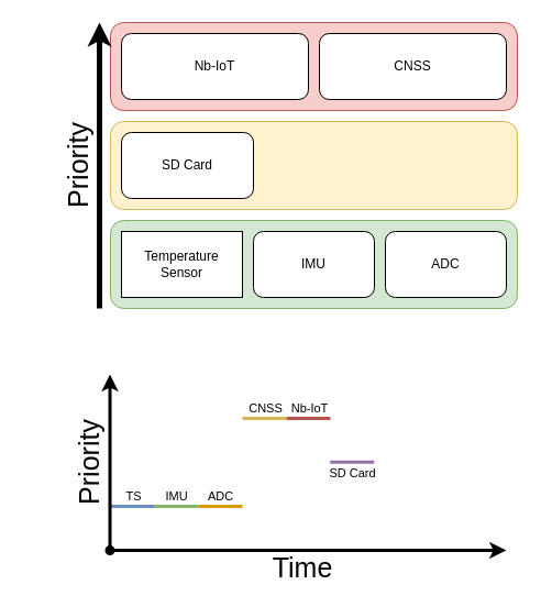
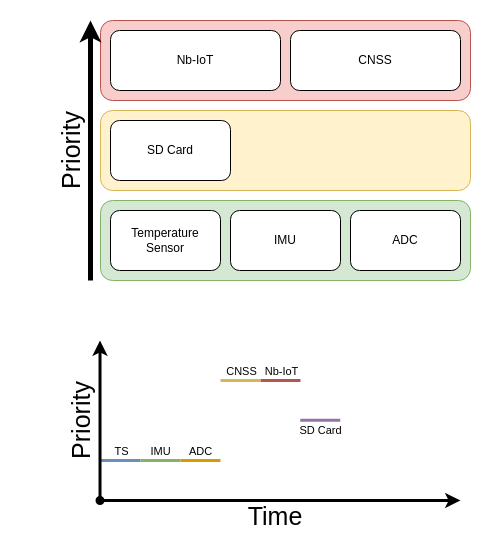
  <mxCell id="0" />
  <mxCell id="1" parent="0" />
  <mxCell id="2" value="" style="rounded=1;whiteSpace=wrap;html=1;fillColor=#fff2cc;strokeColor=#d6b656;" parent="1" vertex="1"><mxGeometry x="100" y="110" width="370" height="80" as="geometry" /></mxCell>
  <mxCell id="3" value="" style="rounded=1;whiteSpace=wrap;html=1;fillColor=#f8cecc;strokeColor=#b85450;" parent="1" vertex="1"><mxGeometry x="100" y="20" width="370" height="80" as="geometry" /></mxCell>
  <mxCell id="4" value="" style="rounded=1;whiteSpace=wrap;html=1;fillColor=#d5e8d4;strokeColor=#82b366;" parent="1" vertex="1"><mxGeometry x="100" y="200" width="370" height="80" as="geometry" /></mxCell>
  <mxCell id="5" value="Nb-IoT" style="rounded=1;whiteSpace=wrap;html=1;" parent="1" vertex="1"><mxGeometry x="110" y="30" width="170" height="60" as="geometry" /></mxCell>
- <mxCell id="6" value="Temperature Sensor" style="whiteSpace=wrap;html=1;rounded=0;" parent="1" vertex="1"><mxGeometry x="110" y="210" width="110" height="60" as="geometry" /></mxCell>
+ <mxCell id="6" value="Temperature Sensor" style="rounded=1;whiteSpace=wrap;html=1;" parent="1" vertex="1"><mxGeometry x="110" y="210" width="110" height="60" as="geometry" /></mxCell>
  <mxCell id="7" value="IMU" style="rounded=1;whiteSpace=wrap;html=1;" parent="1" vertex="1"><mxGeometry x="230" y="210" width="110" height="60" as="geometry" /></mxCell>
  <mxCell id="8" value="ADC" style="rounded=1;whiteSpace=wrap;html=1;" parent="1" vertex="1"><mxGeometry x="350" y="210" width="110" height="60" as="geometry" /></mxCell>
  <mxCell id="9" value="SD Card" style="rounded=1;whiteSpace=wrap;html=1;" parent="1" vertex="1"><mxGeometry x="110" y="120" width="120" height="60" as="geometry" /></mxCell>
  <mxCell id="10" value="CNSS" style="rounded=1;whiteSpace=wrap;html=1;" parent="1" vertex="1"><mxGeometry x="290" y="30" width="170" height="60" as="geometry" /></mxCell>
  <mxCell id="11" value="" style="endArrow=classic;html=1;rounded=0;strokeWidth=5;" parent="1" edge="1"><mxGeometry width="50" height="50" relative="1" as="geometry"><mxPoint x="90" y="280" as="sourcePoint" /><mxPoint x="90" y="20" as="targetPoint" /></mxGeometry></mxCell>
  <mxCell id="12" value="&lt;font style=&quot;font-size: 25px;&quot;&gt;Priority&lt;/font&gt;" style="text;html=1;align=center;verticalAlign=middle;whiteSpace=wrap;rounded=0;rotation=-90;" parent="1" vertex="1"><mxGeometry x="20" y="135" width="100" height="30" as="geometry" /></mxCell>
  <mxCell id="13" value="" style="group" vertex="1" connectable="0" parent="1"><mxGeometry x="65" y="340" width="395" height="190" as="geometry" /></mxCell>
  <mxCell id="14" value="" style="endArrow=none;html=1;rounded=0;fillColor=#dae8fc;strokeColor=#6c8ebf;strokeWidth=3;" edge="1" parent="13"><mxGeometry width="50" height="50" relative="1" as="geometry"><mxPoint x="35" y="120" as="sourcePoint" /><mxPoint x="75" y="120" as="targetPoint" /></mxGeometry></mxCell>
  <mxCell id="15" value="TS" style="edgeLabel;html=1;align=center;verticalAlign=middle;resizable=0;points=[];" vertex="1" connectable="0" parent="14"><mxGeometry x="0.112" y="2" relative="1" as="geometry"><mxPoint x="-2" y="-8" as="offset" /></mxGeometry></mxCell>
  <mxCell id="16" value="" style="group" vertex="1" connectable="0" parent="13"><mxGeometry x="34.52" width="360.48" height="160" as="geometry" /></mxCell>
  <mxCell id="17" value="" style="endArrow=classic;html=1;rounded=0;strokeWidth=3;startArrow=oval;startFill=1;" edge="1" parent="16"><mxGeometry width="50" height="50" relative="1" as="geometry"><mxPoint y="160" as="sourcePoint" /><mxPoint as="targetPoint" /></mxGeometry></mxCell>
  <mxCell id="18" value="" style="endArrow=classic;html=1;rounded=0;strokeWidth=3;" edge="1" parent="16"><mxGeometry width="50" height="50" relative="1" as="geometry"><mxPoint x="0.48" y="160" as="sourcePoint" /><mxPoint x="360.48" y="160" as="targetPoint" /></mxGeometry></mxCell>
  <mxCell id="19" value="" style="endArrow=none;html=1;rounded=0;fillColor=#d5e8d4;strokeColor=#82b366;strokeWidth=3;" edge="1" parent="16"><mxGeometry width="50" height="50" relative="1" as="geometry"><mxPoint x="40.48" y="120" as="sourcePoint" /><mxPoint x="80.48" y="120" as="targetPoint" /></mxGeometry></mxCell>
  <mxCell id="20" value="IMU" style="edgeLabel;html=1;align=center;verticalAlign=middle;resizable=0;points=[];" vertex="1" connectable="0" parent="19"><mxGeometry x="-0.031" relative="1" as="geometry"><mxPoint y="-10" as="offset" /></mxGeometry></mxCell>
  <mxCell id="21" value="" style="endArrow=none;html=1;rounded=0;fillColor=#ffe6cc;strokeColor=#d79b00;strokeWidth=3;" edge="1" parent="16"><mxGeometry width="50" height="50" relative="1" as="geometry"><mxPoint x="80.48" y="120" as="sourcePoint" /><mxPoint x="120.48" y="120" as="targetPoint" /></mxGeometry></mxCell>
  <mxCell id="22" value="ADC" style="edgeLabel;html=1;align=center;verticalAlign=middle;resizable=0;points=[];" vertex="1" connectable="0" parent="21"><mxGeometry x="-0.055" relative="1" as="geometry"><mxPoint y="-10" as="offset" /></mxGeometry></mxCell>
  <mxCell id="23" value="" style="endArrow=none;html=1;rounded=0;fillColor=#f8cecc;strokeColor=#b85450;strokeWidth=3;" edge="1" parent="16"><mxGeometry width="50" height="50" relative="1" as="geometry"><mxPoint x="160.48" y="40" as="sourcePoint" /><mxPoint x="200.48" y="40" as="targetPoint" /></mxGeometry></mxCell>
  <mxCell id="24" value="Nb-IoT" style="edgeLabel;html=1;align=center;verticalAlign=middle;resizable=0;points=[];" vertex="1" connectable="0" parent="23"><mxGeometry x="0.136" y="1" relative="1" as="geometry"><mxPoint x="-3" y="-9" as="offset" /></mxGeometry></mxCell>
  <mxCell id="25" value="" style="endArrow=none;html=1;rounded=0;fillColor=#e1d5e7;strokeColor=#9673a6;strokeWidth=3;" edge="1" parent="16"><mxGeometry width="50" height="50" relative="1" as="geometry"><mxPoint x="200.24" y="79.76" as="sourcePoint" /><mxPoint x="240.24" y="79.76" as="targetPoint" /></mxGeometry></mxCell>
  <mxCell id="26" value="SD Card" style="edgeLabel;html=1;align=center;verticalAlign=middle;resizable=0;points=[];" vertex="1" connectable="0" parent="25"><mxGeometry x="0.005" y="3" relative="1" as="geometry"><mxPoint y="13" as="offset" /></mxGeometry></mxCell>
  <mxCell id="27" value="" style="endArrow=none;html=1;rounded=0;fillColor=#fff2cc;strokeColor=#d6b656;strokeWidth=3;" edge="1" parent="16"><mxGeometry width="50" height="50" relative="1" as="geometry"><mxPoint x="120.48" y="40" as="sourcePoint" /><mxPoint x="160.48" y="40" as="targetPoint" /></mxGeometry></mxCell>
  <mxCell id="28" value="CNSS" style="edgeLabel;html=1;align=center;verticalAlign=middle;resizable=0;points=[];" vertex="1" connectable="0" parent="27"><mxGeometry x="0.136" y="1" relative="1" as="geometry"><mxPoint x="-3" y="-9" as="offset" /></mxGeometry></mxCell>
  <mxCell id="29" value="&lt;font style=&quot;font-size: 25px;&quot;&gt;Priority&lt;/font&gt;" style="text;html=1;align=center;verticalAlign=middle;whiteSpace=wrap;rounded=0;rotation=-90;" vertex="1" parent="13"><mxGeometry x="-35" y="65" width="100" height="30" as="geometry" /></mxCell>
  <mxCell id="30" value="&lt;font style=&quot;font-size: 25px;&quot;&gt;Time&lt;/font&gt;" style="text;html=1;align=center;verticalAlign=middle;whiteSpace=wrap;rounded=0;rotation=0;" vertex="1" parent="13"><mxGeometry x="160" y="160" width="100" height="30" as="geometry" /></mxCell>
